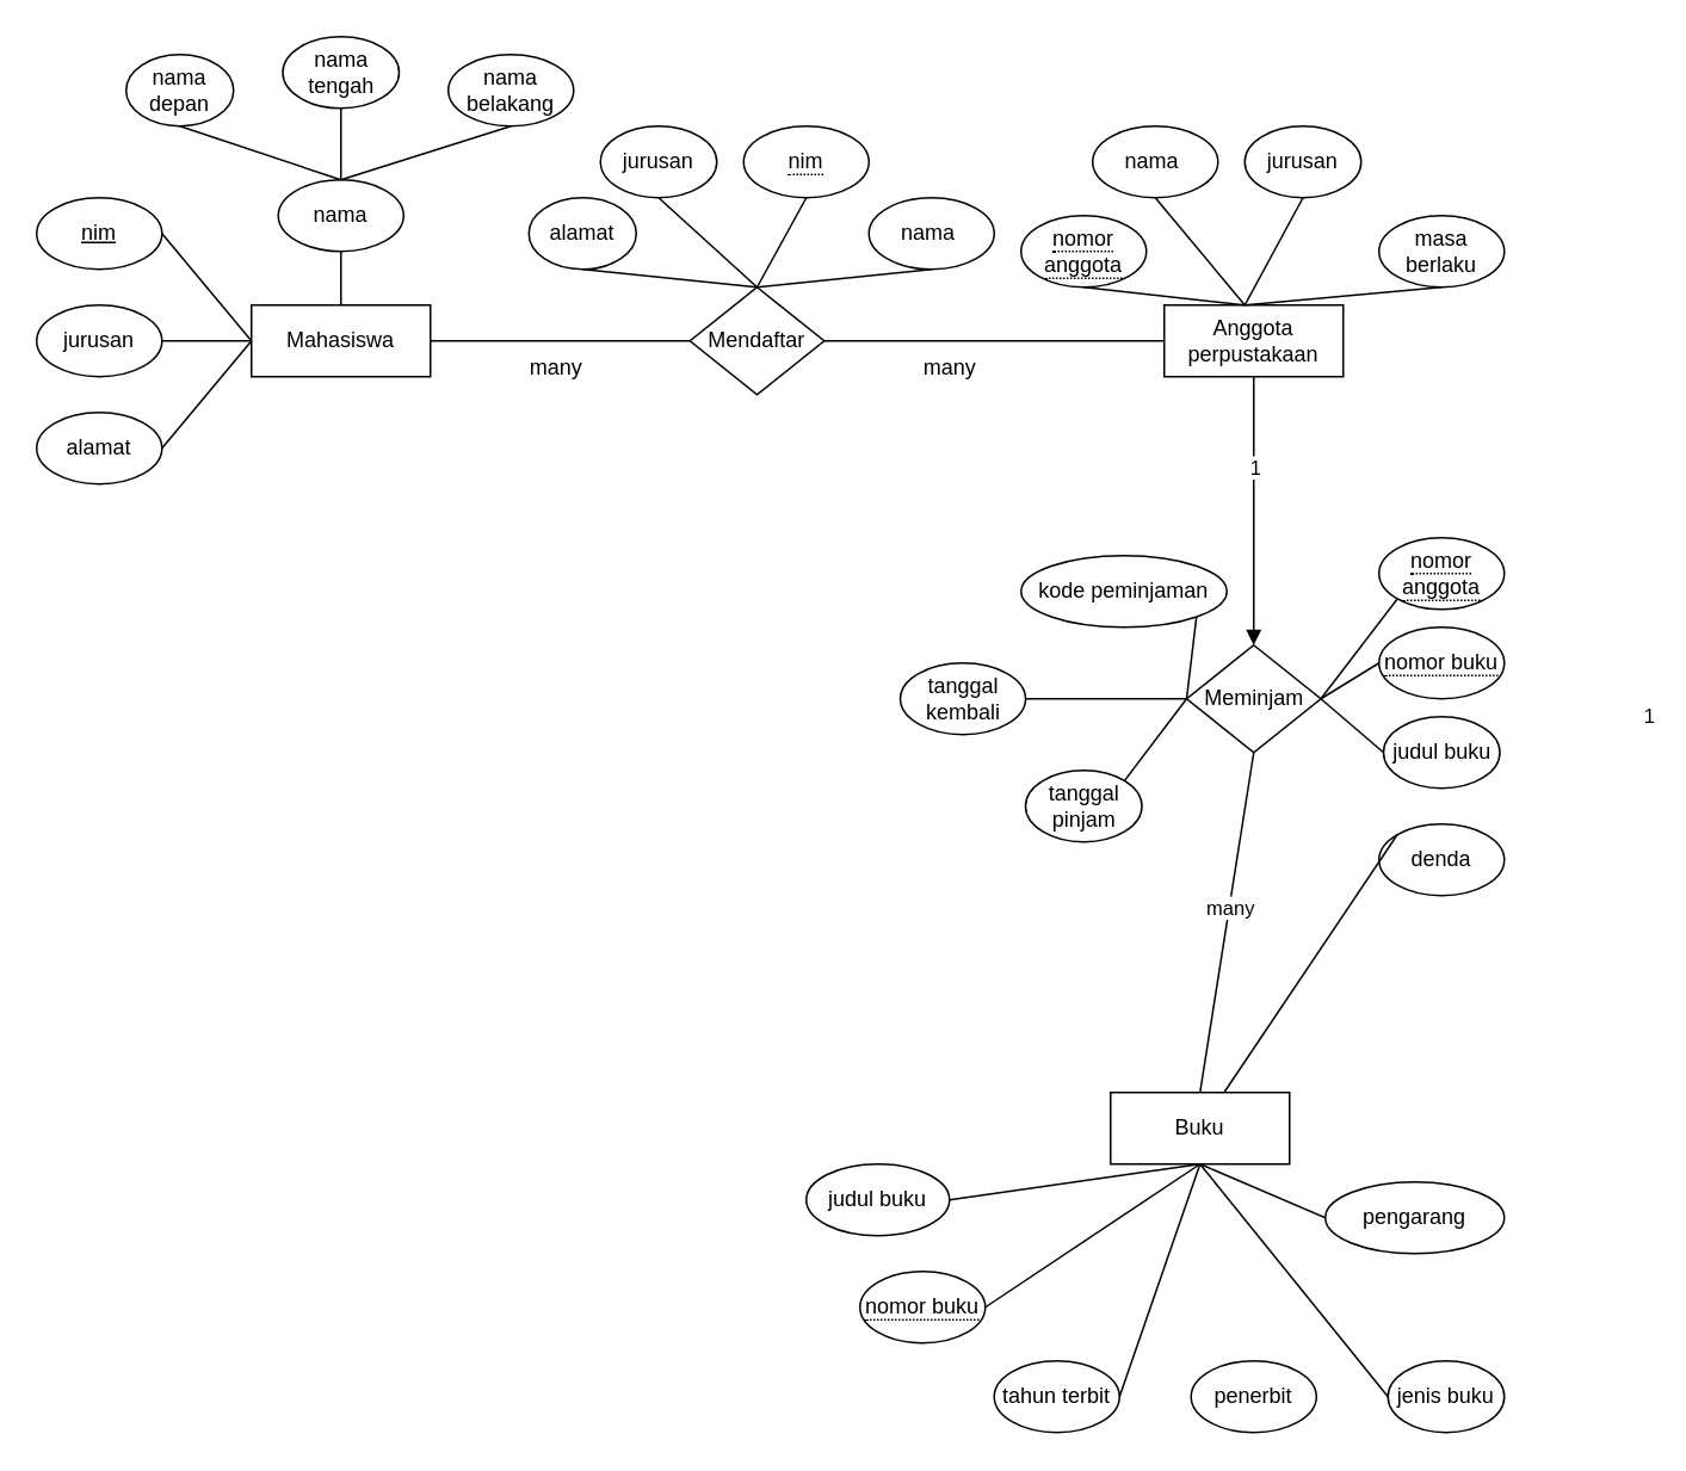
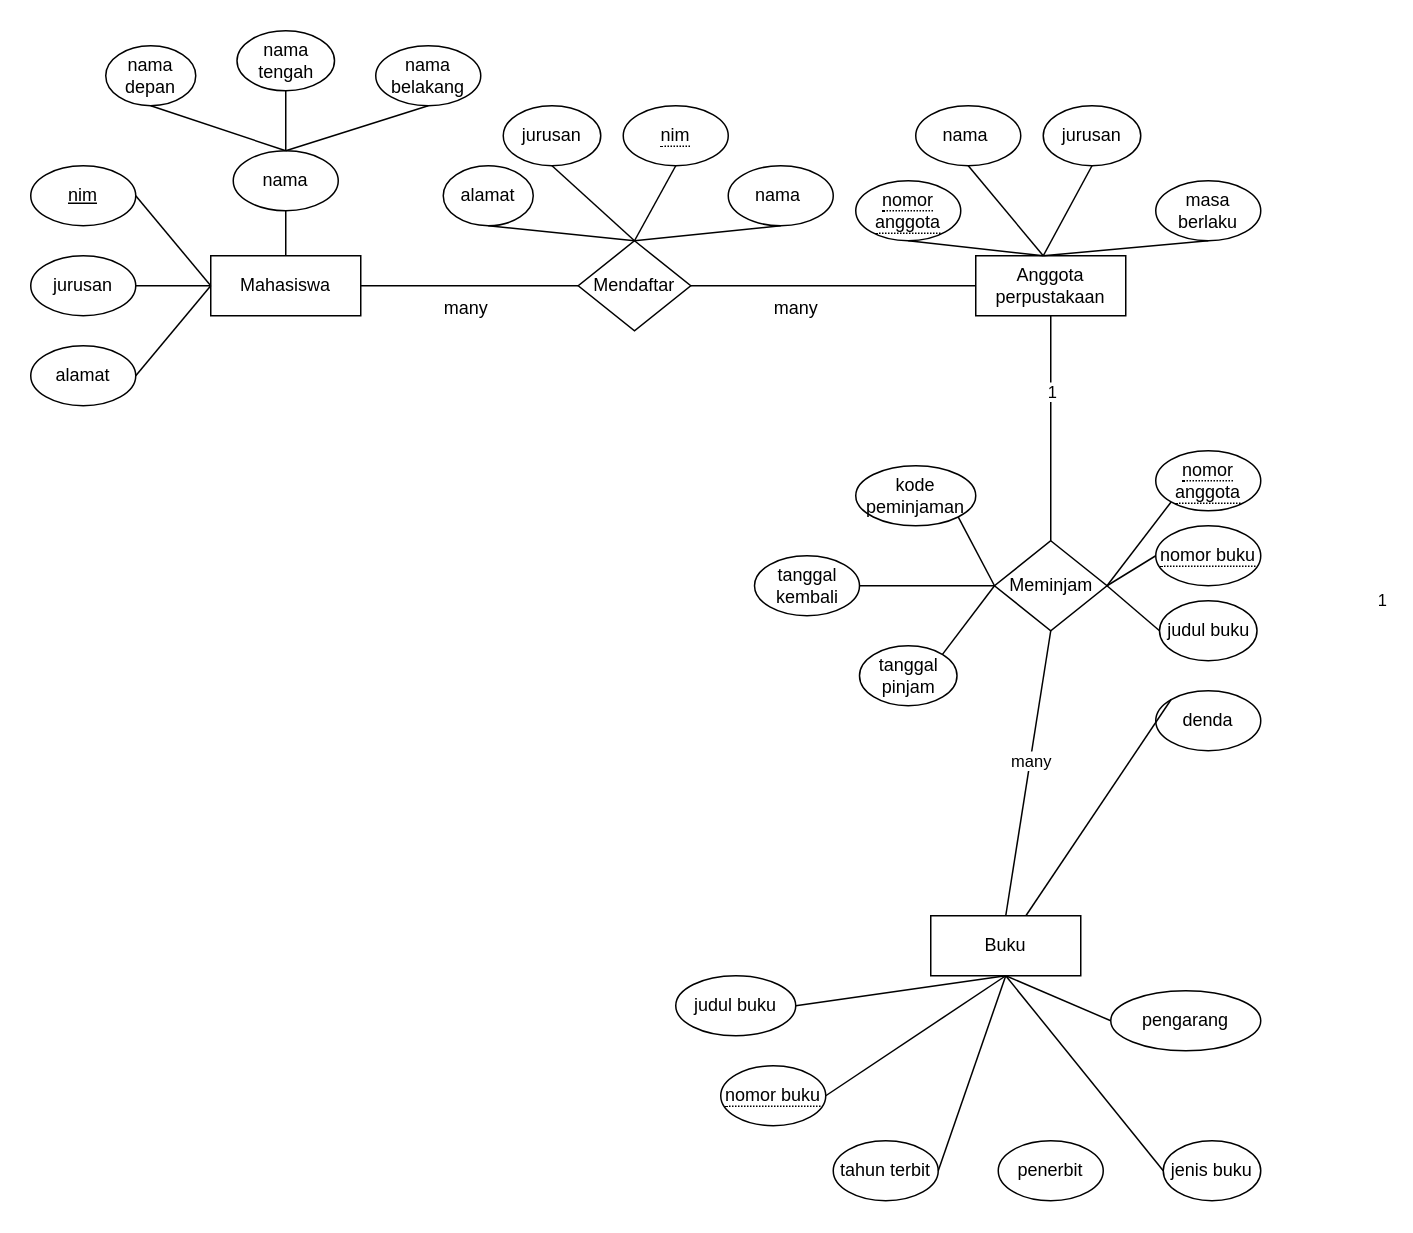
  <mxCell id="0" />
  <mxCell id="1" parent="0" />
  <mxCell id="2" style="edgeStyle=orthogonalEdgeStyle;rounded=0;orthogonalLoop=1;jettySize=auto;html=1;exitX=0.5;exitY=1;exitDx=0;exitDy=0;" edge="1" parent="1"><mxGeometry relative="1" as="geometry"><mxPoint x="430" y="570" as="sourcePoint" /><mxPoint x="430" y="570" as="targetPoint" /></mxGeometry></mxCell>
  <mxCell id="3" value="Mahasiswa" style="whiteSpace=wrap;html=1;align=center;" vertex="1" parent="1"><mxGeometry x="140" y="170" width="100" height="40" as="geometry" /></mxCell>
  <mxCell id="4" value="jurusan" style="ellipse;whiteSpace=wrap;html=1;align=center;" vertex="1" parent="1"><mxGeometry x="20" y="170" width="70" height="40" as="geometry" /></mxCell>
  <mxCell id="5" value="nim" style="ellipse;whiteSpace=wrap;html=1;align=center;fontStyle=4;" vertex="1" parent="1"><mxGeometry x="20" y="110" width="70" height="40" as="geometry" /></mxCell>
  <mxCell id="6" value="" style="endArrow=none;html=1;rounded=0;exitX=1;exitY=0.5;exitDx=0;exitDy=0;entryX=0;entryY=0.5;entryDx=0;entryDy=0;" edge="1" parent="1" source="4" target="3"><mxGeometry relative="1" as="geometry"><mxPoint x="50" y="260" as="sourcePoint" /><mxPoint x="210" y="260" as="targetPoint" /></mxGeometry></mxCell>
  <mxCell id="7" value="" style="endArrow=none;html=1;rounded=0;exitX=1;exitY=0.5;exitDx=0;exitDy=0;entryX=0;entryY=0.5;entryDx=0;entryDy=0;" edge="1" parent="1" source="5" target="3"><mxGeometry relative="1" as="geometry"><mxPoint x="90" y="140" as="sourcePoint" /><mxPoint x="140" y="140" as="targetPoint" /><Array as="points" /></mxGeometry></mxCell>
  <mxCell id="8" value="alamat" style="ellipse;whiteSpace=wrap;html=1;align=center;" vertex="1" parent="1"><mxGeometry x="20" y="230" width="70" height="40" as="geometry" /></mxCell>
  <mxCell id="9" value="" style="endArrow=none;html=1;rounded=0;entryX=0;entryY=0.5;entryDx=0;entryDy=0;exitX=1;exitY=0.5;exitDx=0;exitDy=0;" edge="1" parent="1" source="8" target="3"><mxGeometry relative="1" as="geometry"><mxPoint x="90" y="250" as="sourcePoint" /><mxPoint x="140" y="249.55" as="targetPoint" /></mxGeometry></mxCell>
  <mxCell id="10" value="nama" style="ellipse;whiteSpace=wrap;html=1;align=center;" vertex="1" parent="1"><mxGeometry x="155" y="100" width="70" height="40" as="geometry" /></mxCell>
  <mxCell id="11" value="nama tengah" style="ellipse;whiteSpace=wrap;html=1;align=center;" vertex="1" parent="1"><mxGeometry x="157.5" y="20" width="65" height="40" as="geometry" /></mxCell>
  <mxCell id="12" value="nama belakang" style="ellipse;whiteSpace=wrap;html=1;align=center;" vertex="1" parent="1"><mxGeometry x="250" y="30" width="70" height="40" as="geometry" /></mxCell>
  <mxCell id="13" value="nama depan" style="ellipse;whiteSpace=wrap;html=1;align=center;" vertex="1" parent="1"><mxGeometry x="70" y="30" width="60" height="40" as="geometry" /></mxCell>
  <mxCell id="14" value="" style="endArrow=none;html=1;rounded=0;exitX=0.5;exitY=1;exitDx=0;exitDy=0;entryX=0.5;entryY=0;entryDx=0;entryDy=0;" edge="1" parent="1" source="13" target="10"><mxGeometry relative="1" as="geometry"><mxPoint x="80" y="100" as="sourcePoint" /><mxPoint x="240" y="100" as="targetPoint" /></mxGeometry></mxCell>
  <mxCell id="15" value="" style="endArrow=none;html=1;rounded=0;exitX=0.5;exitY=0;exitDx=0;exitDy=0;entryX=0.5;entryY=1;entryDx=0;entryDy=0;" edge="1" parent="1" source="10" target="11"><mxGeometry relative="1" as="geometry"><mxPoint x="180" y="90" as="sourcePoint" /><mxPoint x="340" y="90" as="targetPoint" /></mxGeometry></mxCell>
  <mxCell id="16" value="" style="endArrow=none;html=1;rounded=0;exitX=0.5;exitY=0;exitDx=0;exitDy=0;entryX=0.5;entryY=1;entryDx=0;entryDy=0;" edge="1" parent="1" source="10" target="12"><mxGeometry relative="1" as="geometry"><mxPoint x="230" y="110" as="sourcePoint" /><mxPoint x="390" y="110" as="targetPoint" /></mxGeometry></mxCell>
  <mxCell id="17" value="" style="endArrow=none;html=1;rounded=0;entryX=0.5;entryY=1;entryDx=0;entryDy=0;exitX=0.5;exitY=0;exitDx=0;exitDy=0;" edge="1" parent="1" source="3" target="10"><mxGeometry relative="1" as="geometry"><mxPoint x="190" as="sourcePoint" y="10" /><mxPoint x="190" y="140" as="targetPoint" /></mxGeometry></mxCell>
  <mxCell id="18" value="" style="endArrow=none;html=1;rounded=0;exitX=1;exitY=0.5;exitDx=0;exitDy=0;entryX=0;entryY=0.5;entryDx=0;entryDy=0;" edge="1" parent="1" source="3" target="19"><mxGeometry relative="1" as="geometry"><mxPoint x="260" y="190" as="sourcePoint" /><mxPoint x="280" y="190" as="targetPoint" /></mxGeometry></mxCell>
  <mxCell id="19" value="Mendaftar" style="shape=rhombus;perimeter=rhombusPerimeter;whiteSpace=wrap;html=1;align=center;" vertex="1" parent="1"><mxGeometry x="385" y="160" width="75" height="60" as="geometry" /></mxCell>
  <mxCell id="20" value="jurusan" style="ellipse;whiteSpace=wrap;html=1;align=center;" vertex="1" parent="1"><mxGeometry x="335" y="70" width="65" height="40" as="geometry" /></mxCell>
  <mxCell id="21" value="nama&amp;nbsp;" style="ellipse;whiteSpace=wrap;html=1;align=center;" vertex="1" parent="1"><mxGeometry x="485" y="110" width="70" height="40" as="geometry" /></mxCell>
  <mxCell id="22" value="alamat" style="ellipse;whiteSpace=wrap;html=1;align=center;" vertex="1" parent="1"><mxGeometry x="295" y="110" width="60" height="40" as="geometry" /></mxCell>
  <mxCell id="23" value="" style="endArrow=none;html=1;rounded=0;exitX=0.5;exitY=1;exitDx=0;exitDy=0;entryX=0.5;entryY=0;entryDx=0;entryDy=0;" edge="1" parent="1" source="22" target="19"><mxGeometry relative="1" as="geometry"><mxPoint x="325" y="70" as="sourcePoint" /><mxPoint x="420" y="100" as="targetPoint" /></mxGeometry></mxCell>
  <mxCell id="24" value="" style="endArrow=none;html=1;rounded=0;exitX=0.5;exitY=0;exitDx=0;exitDy=0;entryX=0.5;entryY=1;entryDx=0;entryDy=0;" edge="1" parent="1" source="19" target="20"><mxGeometry relative="1" as="geometry"><mxPoint x="420" y="100" as="sourcePoint" /><mxPoint x="565" y="90" as="targetPoint" /></mxGeometry></mxCell>
  <mxCell id="25" value="" style="endArrow=none;html=1;rounded=0;exitX=0.5;exitY=0;exitDx=0;exitDy=0;entryX=0.5;entryY=1;entryDx=0;entryDy=0;" edge="1" parent="1" source="19" target="21"><mxGeometry relative="1" as="geometry"><mxPoint x="420" y="100" as="sourcePoint" /><mxPoint x="615" y="110" as="targetPoint" /></mxGeometry></mxCell>
  <mxCell id="26" value="&lt;span style=&quot;border-bottom: 1px dotted&quot;&gt;nim&lt;/span&gt;" style="ellipse;whiteSpace=wrap;html=1;align=center;" vertex="1" parent="1"><mxGeometry x="415" y="70" width="70" height="40" as="geometry" /></mxCell>
  <mxCell id="27" value="" style="endArrow=none;html=1;rounded=0;exitX=0.5;exitY=0;exitDx=0;exitDy=0;entryX=0.5;entryY=1;entryDx=0;entryDy=0;" edge="1" parent="1" source="19" target="26"><mxGeometry relative="1" as="geometry"><mxPoint x="420" y="100" as="sourcePoint" /><mxPoint x="595" y="90" as="targetPoint" /></mxGeometry></mxCell>
  <mxCell id="28" value="" style="endArrow=none;html=1;rounded=0;exitX=1;exitY=0.5;exitDx=0;exitDy=0;entryX=0;entryY=0.5;entryDx=0;entryDy=0;" edge="1" parent="1" source="19" target="29"><mxGeometry relative="1" as="geometry"><mxPoint x="510" y="190" as="sourcePoint" /><mxPoint x="540" y="190" as="targetPoint" /></mxGeometry></mxCell>
  <mxCell id="29" value="Anggota perpustakaan" style="whiteSpace=wrap;html=1;align=center;" vertex="1" parent="1"><mxGeometry x="650" y="170" width="100" height="40" as="geometry" /></mxCell>
  <mxCell id="30" value="jurusan" style="ellipse;whiteSpace=wrap;html=1;align=center;" vertex="1" parent="1"><mxGeometry x="695" y="70" width="65" height="40" as="geometry" /></mxCell>
  <mxCell id="31" value="nama&amp;nbsp;" style="ellipse;whiteSpace=wrap;html=1;align=center;" vertex="1" parent="1"><mxGeometry x="610" y="70" width="70" height="40" as="geometry" /></mxCell>
  <mxCell id="32" value="masa berlaku" style="ellipse;whiteSpace=wrap;html=1;align=center;" vertex="1" parent="1"><mxGeometry x="770" y="120" width="70" height="40" as="geometry" /></mxCell>
  <mxCell id="33" value="" style="endArrow=none;html=1;rounded=0;exitX=0.5;exitY=1;exitDx=0;exitDy=0;entryX=0.5;entryY=0;entryDx=0;entryDy=0;" edge="1" parent="1" source="32"><mxGeometry relative="1" as="geometry"><mxPoint x="600" y="80" as="sourcePoint" /><mxPoint x="695" y="170" as="targetPoint" /></mxGeometry></mxCell>
  <mxCell id="34" value="" style="endArrow=none;html=1;rounded=0;exitX=0.5;exitY=0;exitDx=0;exitDy=0;entryX=0.5;entryY=1;entryDx=0;entryDy=0;" edge="1" parent="1" target="30"><mxGeometry relative="1" as="geometry"><mxPoint x="695" y="170" as="sourcePoint" /><mxPoint x="840" y="100" as="targetPoint" /></mxGeometry></mxCell>
  <mxCell id="35" value="" style="endArrow=none;html=1;rounded=0;exitX=0.5;exitY=0;exitDx=0;exitDy=0;entryX=0.5;entryY=1;entryDx=0;entryDy=0;" edge="1" parent="1" target="31"><mxGeometry relative="1" as="geometry"><mxPoint x="695" y="170" as="sourcePoint" /><mxPoint x="890" y="120" as="targetPoint" /></mxGeometry></mxCell>
  <mxCell id="36" value="&lt;span style=&quot;border-bottom: 1px dotted&quot;&gt;nomor anggota&lt;/span&gt;" style="ellipse;whiteSpace=wrap;html=1;align=center;" vertex="1" parent="1"><mxGeometry x="570" y="120" width="70" height="40" as="geometry" /></mxCell>
  <mxCell id="37" value="" style="endArrow=none;html=1;rounded=0;exitX=0.5;exitY=0;exitDx=0;exitDy=0;entryX=0.5;entryY=1;entryDx=0;entryDy=0;" edge="1" parent="1" target="36"><mxGeometry relative="1" as="geometry"><mxPoint x="695" y="170" as="sourcePoint" /><mxPoint x="870" y="100" as="targetPoint" /></mxGeometry></mxCell>
- <mxCell id="38" value="" style="endArrow=block;html=1;rounded=0;exitX=0.5;exitY=1;exitDx=0;exitDy=0;entryX=0.5;entryY=0;entryDx=0;entryDy=0;" edge="1" parent="1" source="29" target="40"><mxGeometry relative="1" as="geometry"><mxPoint x="760" y="260" as="sourcePoint" /><mxPoint x="700" y="240" as="targetPoint" /></mxGeometry></mxCell>
+ <mxCell id="38" value="" style="endArrow=none;html=1;rounded=0;exitX=0.5;exitY=1;exitDx=0;exitDy=0;entryX=0.5;entryY=0;entryDx=0;entryDy=0;" edge="1" parent="1" source="29" target="40"><mxGeometry relative="1" as="geometry"><mxPoint x="760" y="260" as="sourcePoint" /><mxPoint x="700" y="240" as="targetPoint" /></mxGeometry></mxCell>
  <mxCell id="39" value="1" style="edgeLabel;html=1;align=center;verticalAlign=middle;resizable=0;points=[];" vertex="1" connectable="0" parent="38"><mxGeometry x="-0.285" y="1" relative="1" as="geometry"><mxPoint x="-1" y="-4" as="offset" /></mxGeometry></mxCell>
  <mxCell id="40" value="Meminjam" style="shape=rhombus;perimeter=rhombusPerimeter;whiteSpace=wrap;html=1;align=center;" vertex="1" parent="1"><mxGeometry x="662.5" y="360" width="75" height="60" as="geometry" /></mxCell>
  <mxCell id="41" value="tanggal pinjam" style="ellipse;whiteSpace=wrap;html=1;align=center;" vertex="1" parent="1"><mxGeometry x="572.5" y="430" width="65" height="40" as="geometry" /></mxCell>
  <mxCell id="42" value="tanggal kembali" style="ellipse;whiteSpace=wrap;html=1;align=center;" vertex="1" parent="1"><mxGeometry x="502.5" y="370" width="70" height="40" as="geometry" /></mxCell>
- <mxCell id="43" value="kode peminjaman" style="ellipse;whiteSpace=wrap;html=1;align=center;" vertex="1" parent="1"><mxGeometry x="570" y="310" width="115" height="40" as="geometry" /></mxCell>
+ <mxCell id="43" value="kode peminjaman" style="ellipse;whiteSpace=wrap;html=1;align=center;" vertex="1" parent="1"><mxGeometry x="570" y="310" width="80" height="40" as="geometry" /></mxCell>
  <mxCell id="44" value="" style="endArrow=none;html=1;rounded=0;exitX=1;exitY=1;exitDx=0;exitDy=0;entryX=0;entryY=0.5;entryDx=0;entryDy=0;" edge="1" parent="1" source="43" target="40"><mxGeometry relative="1" as="geometry"><mxPoint x="455" y="270" as="sourcePoint" /><mxPoint x="550" y="360" as="targetPoint" /></mxGeometry></mxCell>
  <mxCell id="45" value="" style="endArrow=none;html=1;rounded=0;exitX=0;exitY=0.5;exitDx=0;exitDy=0;entryX=1;entryY=0;entryDx=0;entryDy=0;" edge="1" parent="1" target="41" source="40"><mxGeometry relative="1" as="geometry"><mxPoint x="550" y="360" as="sourcePoint" /><mxPoint x="695" y="290" as="targetPoint" /></mxGeometry></mxCell>
  <mxCell id="46" value="" style="endArrow=none;html=1;rounded=0;exitX=0;exitY=0.5;exitDx=0;exitDy=0;entryX=1;entryY=0.5;entryDx=0;entryDy=0;" edge="1" parent="1" target="42" source="40"><mxGeometry relative="1" as="geometry"><mxPoint x="550" y="360" as="sourcePoint" /><mxPoint x="745" y="310" as="targetPoint" /></mxGeometry></mxCell>
  <mxCell id="47" value="&lt;span style=&quot;border-bottom: 1px dotted&quot;&gt;nomor anggota&lt;/span&gt;" style="ellipse;whiteSpace=wrap;html=1;align=center;" vertex="1" parent="1"><mxGeometry x="770" y="300" width="70" height="40" as="geometry" /></mxCell>
  <mxCell id="48" value="" style="endArrow=none;html=1;rounded=0;exitX=1;exitY=0.5;exitDx=0;exitDy=0;entryX=0;entryY=1;entryDx=0;entryDy=0;" edge="1" parent="1" target="47" source="40"><mxGeometry relative="1" as="geometry"><mxPoint x="550" y="360" as="sourcePoint" /><mxPoint x="725" y="290" as="targetPoint" /></mxGeometry></mxCell>
  <mxCell id="49" value="&lt;span style=&quot;border-bottom: 1px dotted&quot;&gt;nomor buku&lt;/span&gt;" style="ellipse;whiteSpace=wrap;html=1;align=center;" vertex="1" parent="1"><mxGeometry x="770" y="350" width="70" height="40" as="geometry" /></mxCell>
  <mxCell id="50" value="" style="endArrow=none;html=1;rounded=0;exitX=1;exitY=0.5;exitDx=0;exitDy=0;entryX=0;entryY=0.5;entryDx=0;entryDy=0;" edge="1" parent="1" target="49" source="40"><mxGeometry relative="1" as="geometry"><mxPoint x="768" y="450" as="sourcePoint" /><mxPoint x="755" y="350" as="targetPoint" /></mxGeometry></mxCell>
  <mxCell id="51" value="1" style="edgeLabel;html=1;align=center;verticalAlign=middle;resizable=0;points=[];" vertex="1" connectable="0" parent="1"><mxGeometry x="920" y="399.996" as="geometry" /></mxCell>
  <mxCell id="52" value="judul buku" style="ellipse;whiteSpace=wrap;html=1;align=center;" vertex="1" parent="1"><mxGeometry x="772.5" y="400" width="65" height="40" as="geometry" /></mxCell>
  <mxCell id="53" value="denda" style="ellipse;whiteSpace=wrap;html=1;align=center;" vertex="1" parent="1"><mxGeometry x="770" y="460" width="70" height="40" as="geometry" /></mxCell>
  <mxCell id="54" value="" style="endArrow=none;html=1;rounded=0;exitX=0;exitY=0;exitDx=0;exitDy=0;" edge="1" parent="1" source="53" target="66"><mxGeometry relative="1" as="geometry"><mxPoint x="675" y="410.36" as="sourcePoint" /><mxPoint x="770" y="500.36" as="targetPoint" /></mxGeometry></mxCell>
  <mxCell id="55" value="" style="endArrow=none;html=1;rounded=0;entryX=0;entryY=0.5;entryDx=0;entryDy=0;exitX=1;exitY=0.5;exitDx=0;exitDy=0;" edge="1" parent="1" target="52" source="40"><mxGeometry relative="1" as="geometry"><mxPoint x="770" y="500.36" as="sourcePoint" /><mxPoint x="915" y="430.36" as="targetPoint" /></mxGeometry></mxCell>
  <mxCell id="56" value="tahun terbit" style="ellipse;whiteSpace=wrap;html=1;align=center;" vertex="1" parent="1"><mxGeometry x="555" y="760" width="70" height="40" as="geometry" /></mxCell>
  <mxCell id="57" value="judul buku" style="ellipse;whiteSpace=wrap;html=1;align=center;" vertex="1" parent="1"><mxGeometry x="450" y="650" width="80" height="40" as="geometry" /></mxCell>
  <mxCell id="58" value="" style="endArrow=none;html=1;rounded=0;exitX=1;exitY=0.5;exitDx=0;exitDy=0;entryX=0.5;entryY=1;entryDx=0;entryDy=0;" edge="1" parent="1" source="57" target="66"><mxGeometry relative="1" as="geometry"><mxPoint x="452.5" y="520" as="sourcePoint" /><mxPoint x="660" y="640" as="targetPoint" /></mxGeometry></mxCell>
  <mxCell id="59" value="" style="endArrow=none;html=1;rounded=0;exitX=0.5;exitY=1;exitDx=0;exitDy=0;entryX=1;entryY=0.5;entryDx=0;entryDy=0;" edge="1" parent="1" source="66" target="56"><mxGeometry relative="1" as="geometry"><mxPoint x="660" y="640" as="sourcePoint" /><mxPoint x="742.5" y="560" as="targetPoint" /></mxGeometry></mxCell>
  <mxCell id="60" value="" style="endArrow=none;html=1;rounded=0;exitX=0.5;exitY=1;exitDx=0;exitDy=0;entryX=0;entryY=0.5;entryDx=0;entryDy=0;" edge="1" parent="1" source="66" target="69"><mxGeometry relative="1" as="geometry"><mxPoint x="800" y="640" as="sourcePoint" /><mxPoint x="850.414" y="684.234" as="targetPoint" /></mxGeometry></mxCell>
  <mxCell id="61" value="&lt;span style=&quot;border-bottom: 1px dotted&quot;&gt;nomor buku&lt;/span&gt;" style="ellipse;whiteSpace=wrap;html=1;align=center;" vertex="1" parent="1"><mxGeometry x="480" y="710" width="70" height="40" as="geometry" /></mxCell>
  <mxCell id="62" value="" style="endArrow=none;html=1;rounded=0;exitX=0.5;exitY=1;exitDx=0;exitDy=0;entryX=1;entryY=0.5;entryDx=0;entryDy=0;" edge="1" parent="1" source="66" target="61"><mxGeometry relative="1" as="geometry"><mxPoint x="800" y="640" as="sourcePoint" /><mxPoint x="817.5" y="600" as="targetPoint" /></mxGeometry></mxCell>
  <mxCell id="63" value="jenis buku" style="ellipse;whiteSpace=wrap;html=1;align=center;" vertex="1" parent="1"><mxGeometry x="775" y="760" width="65" height="40" as="geometry" /></mxCell>
  <mxCell id="64" value="penerbit" style="ellipse;whiteSpace=wrap;html=1;align=center;" vertex="1" parent="1"><mxGeometry x="665" y="760" width="70" height="40" as="geometry" /></mxCell>
  <mxCell id="65" value="" style="endArrow=none;html=1;rounded=0;entryX=0;entryY=0.5;entryDx=0;entryDy=0;exitX=0.5;exitY=1;exitDx=0;exitDy=0;" edge="1" parent="1" source="66" target="63"><mxGeometry relative="1" as="geometry"><mxPoint x="800" y="640" as="sourcePoint" /><mxPoint x="977.5" y="680.36" as="targetPoint" /></mxGeometry></mxCell>
  <mxCell id="66" value="Buku" style="whiteSpace=wrap;html=1;align=center;" vertex="1" parent="1"><mxGeometry x="620" y="610" width="100" height="40" as="geometry" /></mxCell>
  <mxCell id="67" value="" style="endArrow=none;html=1;rounded=0;exitX=0.5;exitY=1;exitDx=0;exitDy=0;entryX=0.5;entryY=0;entryDx=0;entryDy=0;" edge="1" parent="1" source="40" target="66"><mxGeometry relative="1" as="geometry"><mxPoint x="620" y="540" as="sourcePoint" /><mxPoint x="780" y="540" as="targetPoint" /></mxGeometry></mxCell>
  <mxCell id="68" value="many" style="edgeLabel;html=1;align=center;verticalAlign=middle;resizable=0;points=[];" vertex="1" connectable="0" parent="67"><mxGeometry x="-0.087" relative="1" as="geometry"><mxPoint as="offset" /></mxGeometry></mxCell>
  <mxCell id="69" value="pengarang" style="ellipse;whiteSpace=wrap;html=1;align=center;" vertex="1" parent="1"><mxGeometry x="740" y="660" width="100" height="40" as="geometry" /></mxCell>
  <mxCell id="70" value="many" style="text;html=1;align=center;verticalAlign=middle;resizable=0;points=[];autosize=1;strokeColor=none;fillColor=none;" vertex="1" parent="1"><mxGeometry x="505" y="190" width="50" height="30" as="geometry" /></mxCell>
  <mxCell id="71" value="many" style="text;html=1;align=center;verticalAlign=middle;resizable=0;points=[];autosize=1;strokeColor=none;fillColor=none;" vertex="1" parent="1"><mxGeometry x="285" y="190" width="50" height="30" as="geometry" /></mxCell>
